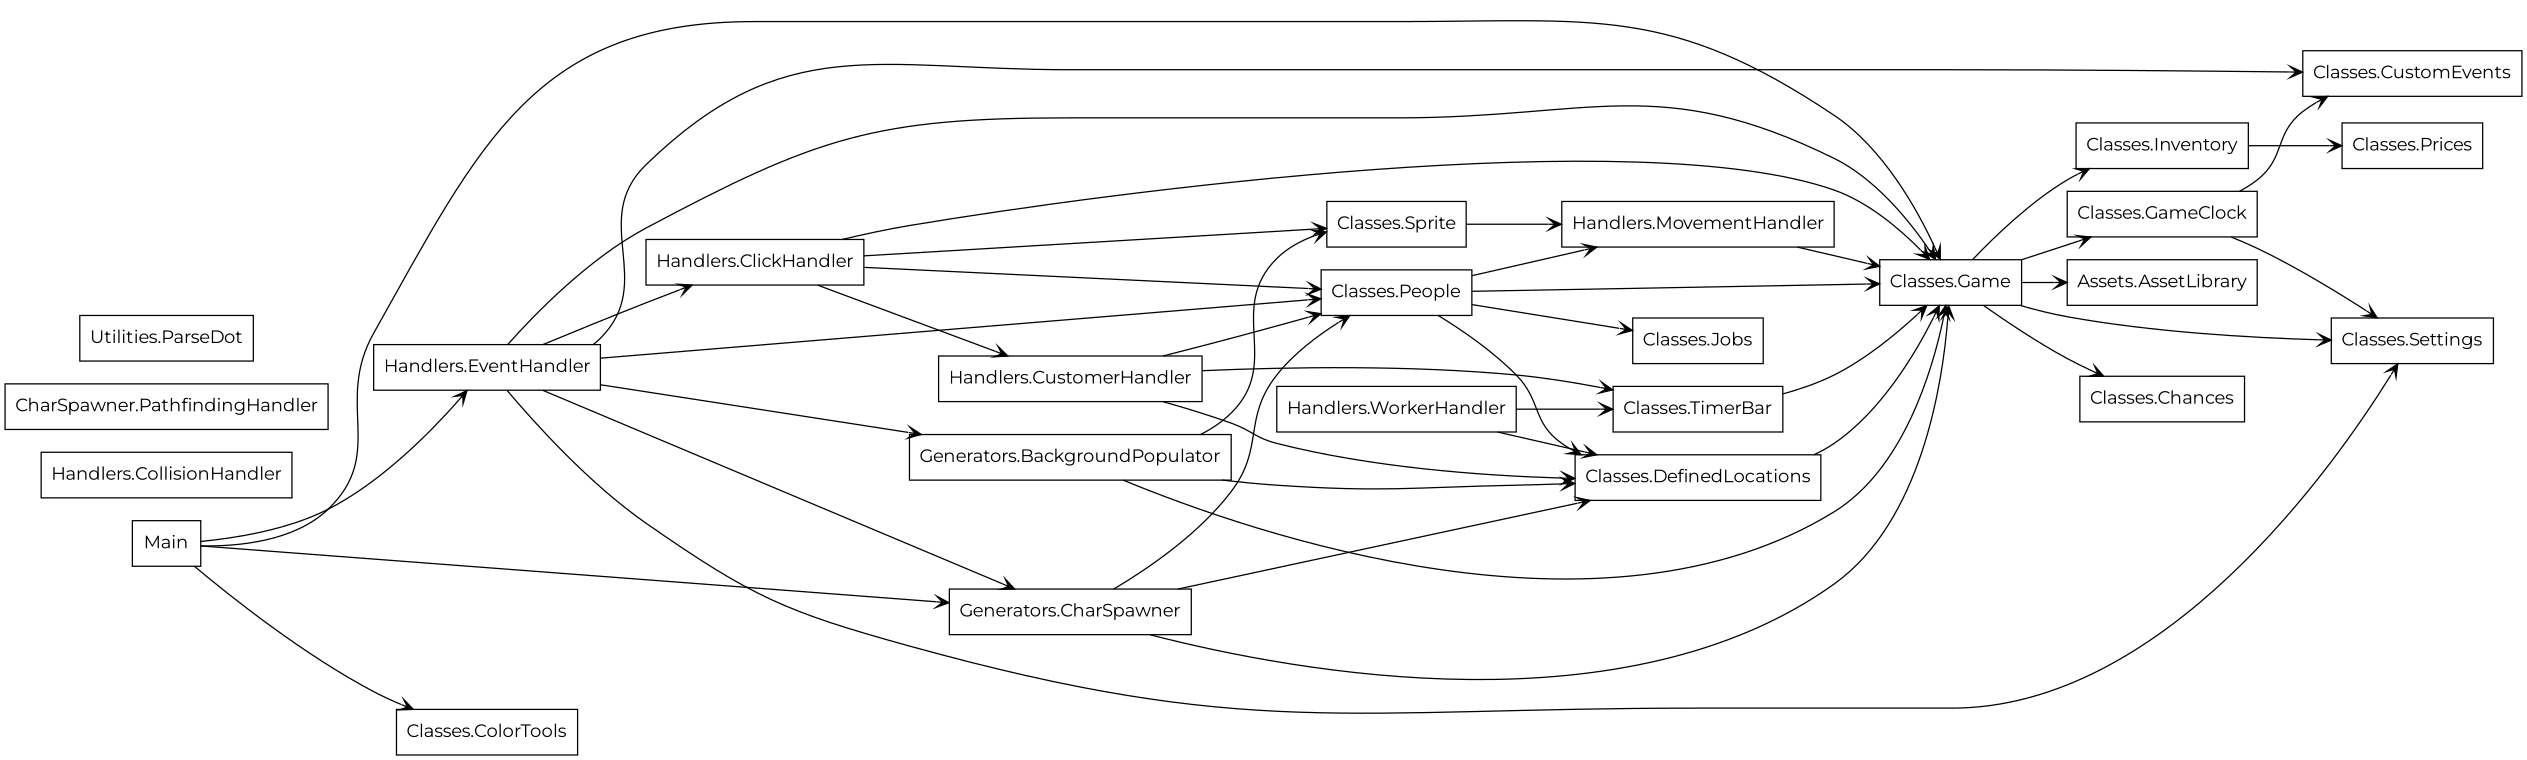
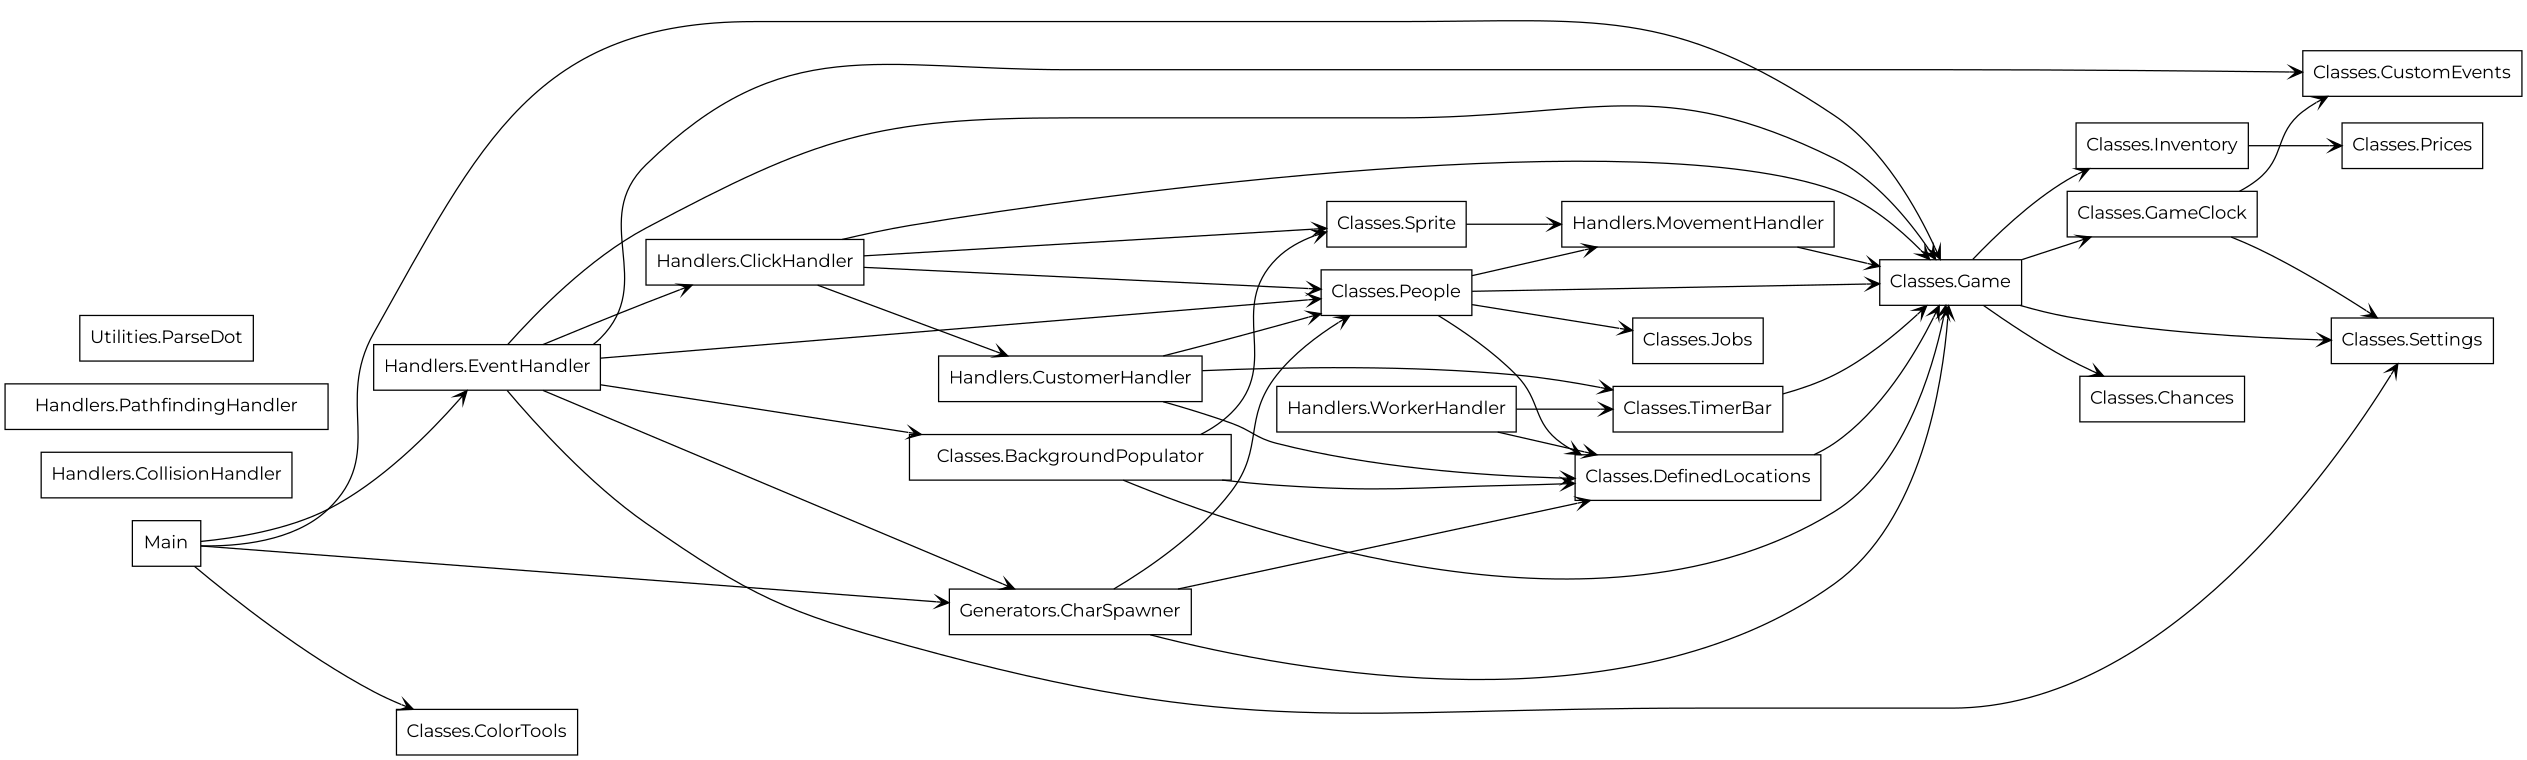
  digraph {
    fontname=Montserrat
    rankdir=LR
    node [color=black fontname=Montserrat shape=box style=solid]
    edge [arrowhead=open arrowtail=none fontname=Montserrat]
-   n1 [label="Assets.AssetLibrary"]
    n2 [label="Classes.Chances"]
    n3 [label="Classes.ColorTools"]
    n4 [label="Classes.CustomEvents"]
    n5 [label="Classes.DefinedLocations"]
    n6 [label="Classes.Game"]
    n7 [label="Classes.GameClock"]
    n8 [label="Classes.Inventory"]
    n9 [label="Classes.Settings"]
    n10 [label="Classes.Prices"]
    n11 [label="Classes.Jobs"]
    n12 [label="Classes.People"]
    n13 [label="Handlers.MovementHandler"]
    n14 [label="Classes.Sprite"]
    n15 [label="Classes.TimerBar"]
-   n16 [label="Generators.BackgroundPopulator"]
+   n16 [label="Classes.BackgroundPopulator"]
    n17 [label="Generators.CharSpawner"]
    n18 [label="Handlers.ClickHandler"]
    n19 [label="Handlers.CustomerHandler"]
    n20 [label="Handlers.CollisionHandler"]
    n21 [label="Handlers.WorkerHandler"]
    n22 [label="Handlers.EventHandler"]
-   n23 [label="CharSpawner.PathfindingHandler"]
+   n23 [label="Handlers.PathfindingHandler"]
    n24 [label=Main]
    n25 [label="Utilities.ParseDot"]
    n5 -> n6
-   n6 -> n1
    n6 -> n2
    n6 -> n7
    n6 -> n8
    n6 -> n9
    n7 -> n4
    n7 -> n9
    n8 -> n10
    n12 -> n5
    n12 -> n6
    n12 -> n11
    n12 -> n13
    n13 -> n6
    n14 -> n13
    n15 -> n6
    n16 -> n5
    n16 -> n6
    n16 -> n14
    n17 -> n5
    n17 -> n6
    n17 -> n12
    n18 -> n6
    n18 -> n12
    n18 -> n14
    n18 -> n19
    n19 -> n5
    n19 -> n12
    n19 -> n15
    n21 -> n5
    n21 -> n15
    n22 -> n4
    n22 -> n6
    n22 -> n9
    n22 -> n12
    n22 -> n16
    n22 -> n17
    n22 -> n18
    n24 -> n3
    n24 -> n6
    n24 -> n17
    n24 -> n22
  }
